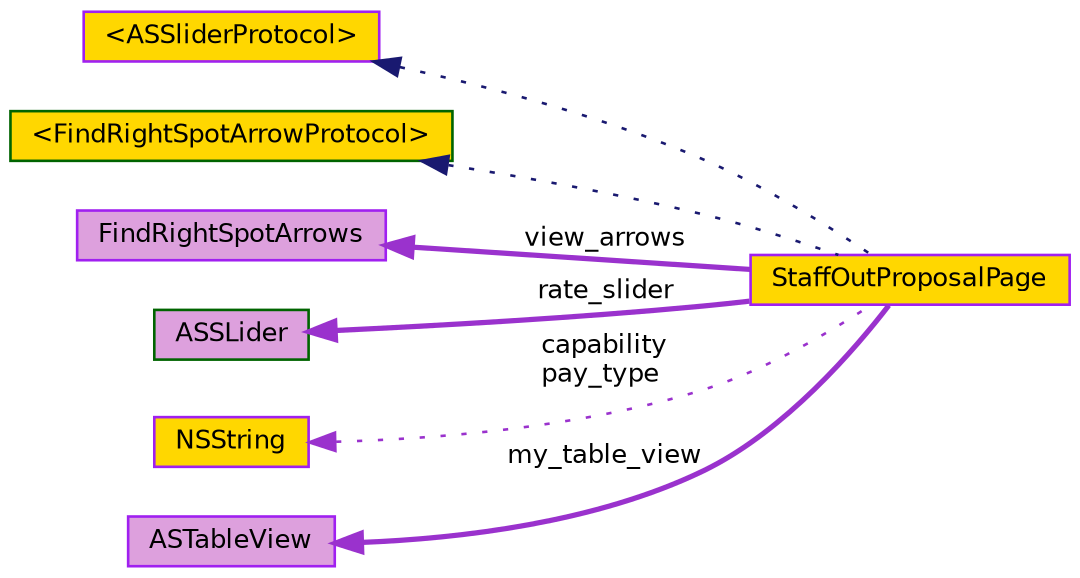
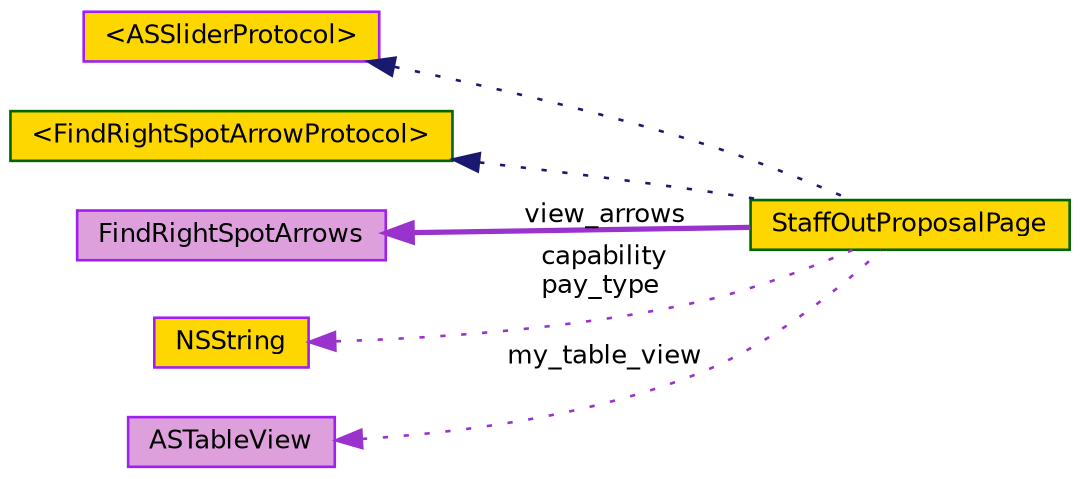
  digraph {
    rankdir=LR
    node [color=purple fillcolor=gold fontname=Helvetica fontsize=10 shape=record style=filled]
    edge [color=darkorchid3 dir=back fontname=Helvetica fontsize=10 labelfontname=Helvetica labelfontsize=10 style=dotted]
-   n1 [fontcolor=black height=0.2 label=StaffOutProposalPage width=0.4]
+   n1 [color=darkgreen fontcolor=black height=0.2 label=StaffOutProposalPage width=0.4]
    n2 [height=0.2 label="\<ASSliderProtocol\>" width=0.4]
    n3 [color=darkgreen height=0.2 label="\<FindRightSpotArrowProtocol\>" width=0.4]
    n4 [fillcolor=plum height=0.2 label=FindRightSpotArrows width=0.4]
-   n5 [color=darkgreen fillcolor=plum height=0.2 label=ASSLider width=0.4]
    n6 [height=0.2 label=NSString width=0.4]
    n7 [fillcolor=plum height=0.2 label=ASTableView width=0.4]
    n2 -> n1 [color=midnightblue]
    n3 -> n1 [color=midnightblue]
    n4 -> n1 [label=" view_arrows" style=bold]
-   n5 -> n1 [label=" rate_slider" style=bold]
    n6 -> n1 [label=" capability\npay_type"]
-   n7 -> n1 [label=" my_table_view" style=bold]
+   n7 -> n1 [label=" my_table_view"]
  }
